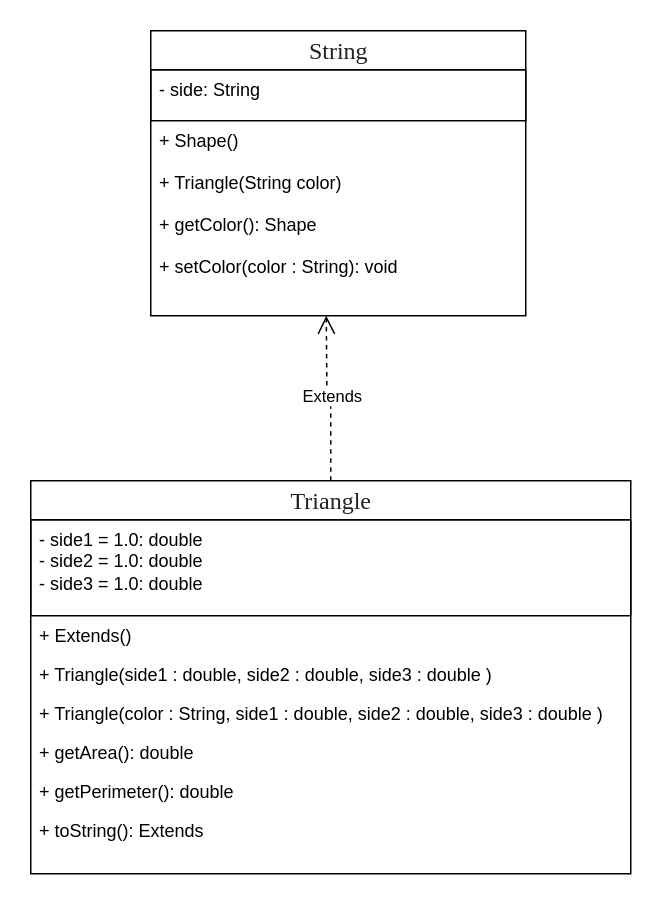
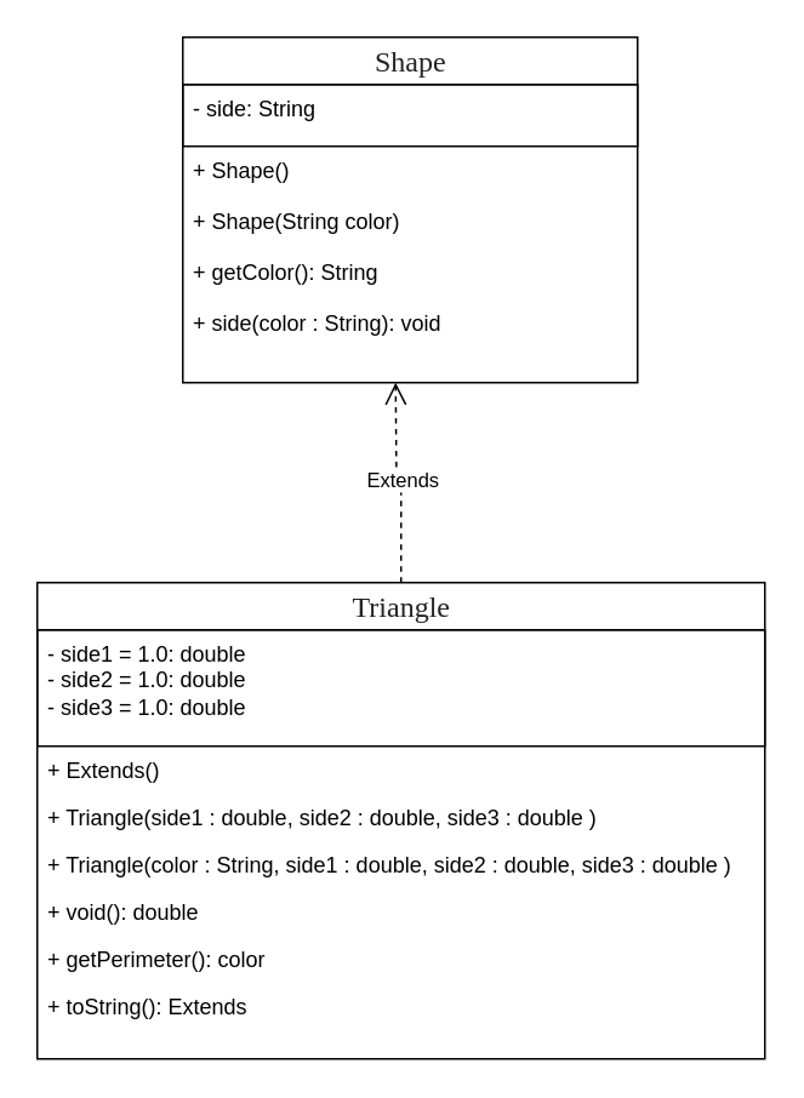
  <mxCell id="0" />
  <mxCell id="1" parent="0" />
  <mxCell id="2" value="&lt;span style=&quot;color: rgb(34, 34, 34); font-family: &amp;quot;Roboto Flex&amp;quot;; font-size: 16px; text-align: left; text-wrap: wrap; background-color: rgb(255, 255, 255);&quot;&gt;Triangle&lt;/span&gt;" style="swimlane;html=1;fontStyle=0;childLayout=stackLayout;horizontal=1;startSize=26;fillColor=none;horizontalStack=0;resizeParent=1;resizeLast=0;collapsible=1;marginBottom=0;swimlaneFillColor=#ffffff;rounded=0;shadow=0;comic=0;labelBackgroundColor=none;strokeWidth=1;fontFamily=Verdana;fontSize=10;align=center;" vertex="1" parent="1"><mxGeometry x="20" y="320" width="400" height="262" as="geometry" /></mxCell>
  <mxCell id="3" value="- side1 = 1.0: double&lt;div&gt;&lt;div&gt;- side2 = 1.0: double&lt;br&gt;&lt;/div&gt;&lt;div&gt;- side3 = 1.0: double&lt;/div&gt;&lt;/div&gt;" style="text;html=1;strokeColor=#000000;fillColor=none;align=left;verticalAlign=top;spacingLeft=4;spacingRight=4;whiteSpace=wrap;overflow=hidden;rotatable=0;points=[[0,0.5],[1,0.5]];portConstraint=eastwest;" vertex="1" parent="2"><mxGeometry y="26" width="400" height="64" as="geometry" /></mxCell>
  <mxCell id="4" value="+ Extends()" style="text;html=1;strokeColor=none;fillColor=none;align=left;verticalAlign=top;spacingLeft=4;spacingRight=4;whiteSpace=wrap;overflow=hidden;rotatable=0;points=[[0,0.5],[1,0.5]];portConstraint=eastwest;" vertex="1" parent="2"><mxGeometry y="90" width="400" height="26" as="geometry" /></mxCell>
  <mxCell id="5" value="+ Triangle(side1 : double, side2 : double, side3 : double )" style="text;html=1;strokeColor=none;fillColor=none;align=left;verticalAlign=top;spacingLeft=4;spacingRight=4;whiteSpace=wrap;overflow=hidden;rotatable=0;points=[[0,0.5],[1,0.5]];portConstraint=eastwest;" vertex="1" parent="2"><mxGeometry y="116" width="400" height="26" as="geometry" /></mxCell>
  <mxCell id="6" value="+ Triangle(color : String, side1 : double, side2 : double, side3 : double )" style="text;html=1;strokeColor=none;fillColor=none;align=left;verticalAlign=top;spacingLeft=4;spacingRight=4;whiteSpace=wrap;overflow=hidden;rotatable=0;points=[[0,0.5],[1,0.5]];portConstraint=eastwest;" vertex="1" parent="2"><mxGeometry y="142" width="400" height="26" as="geometry" /></mxCell>
- <mxCell id="7" value="+ getArea(): double" style="text;html=1;strokeColor=none;fillColor=none;align=left;verticalAlign=top;spacingLeft=4;spacingRight=4;whiteSpace=wrap;overflow=hidden;rotatable=0;points=[[0,0.5],[1,0.5]];portConstraint=eastwest;" vertex="1" parent="2"><mxGeometry y="168" width="400" height="26" as="geometry" /></mxCell>
- <mxCell id="8" value="+ getPerimeter(): double" style="text;html=1;strokeColor=none;fillColor=none;align=left;verticalAlign=top;spacingLeft=4;spacingRight=4;whiteSpace=wrap;overflow=hidden;rotatable=0;points=[[0,0.5],[1,0.5]];portConstraint=eastwest;" vertex="1" parent="2"><mxGeometry y="194" width="400" height="26" as="geometry" /></mxCell>
+ <mxCell id="7" value="+ void(): double" style="text;html=1;strokeColor=none;fillColor=none;align=left;verticalAlign=top;spacingLeft=4;spacingRight=4;whiteSpace=wrap;overflow=hidden;rotatable=0;points=[[0,0.5],[1,0.5]];portConstraint=eastwest;" vertex="1" parent="2"><mxGeometry y="168" width="400" height="26" as="geometry" /></mxCell>
+ <mxCell id="8" value="+ getPerimeter(): color" style="text;html=1;strokeColor=none;fillColor=none;align=left;verticalAlign=top;spacingLeft=4;spacingRight=4;whiteSpace=wrap;overflow=hidden;rotatable=0;points=[[0,0.5],[1,0.5]];portConstraint=eastwest;" vertex="1" parent="2"><mxGeometry y="194" width="400" height="26" as="geometry" /></mxCell>
  <mxCell id="9" value="+ toString(): Extends" style="text;html=1;strokeColor=none;fillColor=none;align=left;verticalAlign=top;spacingLeft=4;spacingRight=4;whiteSpace=wrap;overflow=hidden;rotatable=0;points=[[0,0.5],[1,0.5]];portConstraint=eastwest;" vertex="1" parent="2"><mxGeometry y="220" width="400" height="42" as="geometry" /></mxCell>
- <mxCell id="10" value="&lt;span style=&quot;color: rgb(34, 34, 34); font-family: &amp;quot;Roboto Flex&amp;quot;; font-size: 16px; text-align: left; text-wrap: wrap; background-color: rgb(255, 255, 255);&quot;&gt;String&lt;/span&gt;" style="swimlane;html=1;fontStyle=0;childLayout=stackLayout;horizontal=1;startSize=26;fillColor=none;horizontalStack=0;resizeParent=1;resizeLast=0;collapsible=1;marginBottom=0;swimlaneFillColor=#ffffff;rounded=0;shadow=0;comic=0;labelBackgroundColor=none;strokeWidth=1;fontFamily=Verdana;fontSize=10;align=center;" vertex="1" parent="1"><mxGeometry x="100" y="20" width="250" height="190" as="geometry" /></mxCell>
+ <mxCell id="10" value="&lt;span style=&quot;color: rgb(34, 34, 34); font-family: &amp;quot;Roboto Flex&amp;quot;; font-size: 16px; text-align: left; text-wrap: wrap; background-color: rgb(255, 255, 255);&quot;&gt;Shape&lt;/span&gt;" style="swimlane;html=1;fontStyle=0;childLayout=stackLayout;horizontal=1;startSize=26;fillColor=none;horizontalStack=0;resizeParent=1;resizeLast=0;collapsible=1;marginBottom=0;swimlaneFillColor=#ffffff;rounded=0;shadow=0;comic=0;labelBackgroundColor=none;strokeWidth=1;fontFamily=Verdana;fontSize=10;align=center;" vertex="1" parent="1"><mxGeometry x="100" y="20" width="250" height="190" as="geometry" /></mxCell>
  <mxCell id="11" value="&lt;div&gt;&lt;div&gt;- side: String&lt;/div&gt;&lt;/div&gt;" style="text;html=1;strokeColor=#000000;fillColor=none;align=left;verticalAlign=top;spacingLeft=4;spacingRight=4;whiteSpace=wrap;overflow=hidden;rotatable=0;points=[[0,0.5],[1,0.5]];portConstraint=eastwest;" vertex="1" parent="10"><mxGeometry y="26" width="250" height="34" as="geometry" /></mxCell>
  <mxCell id="12" value="+ Shape()&amp;nbsp;" style="text;html=1;strokeColor=none;fillColor=none;align=left;verticalAlign=top;spacingLeft=4;spacingRight=4;whiteSpace=wrap;overflow=hidden;rotatable=0;points=[[0,0.5],[1,0.5]];portConstraint=eastwest;" vertex="1" parent="10"><mxGeometry y="60" width="250" height="28" as="geometry" /></mxCell>
- <mxCell id="13" value="+ Triangle(String color)&amp;nbsp;" style="text;html=1;strokeColor=none;fillColor=none;align=left;verticalAlign=top;spacingLeft=4;spacingRight=4;whiteSpace=wrap;overflow=hidden;rotatable=0;points=[[0,0.5],[1,0.5]];portConstraint=eastwest;" vertex="1" parent="10"><mxGeometry y="88" width="250" height="28" as="geometry" /></mxCell>
- <mxCell id="14" value="+ getColor&lt;span style=&quot;background-color: initial;&quot;&gt;(): Shape&amp;nbsp;&lt;/span&gt;" style="text;html=1;strokeColor=none;fillColor=none;align=left;verticalAlign=top;spacingLeft=4;spacingRight=4;whiteSpace=wrap;overflow=hidden;rotatable=0;points=[[0,0.5],[1,0.5]];portConstraint=eastwest;" vertex="1" parent="10"><mxGeometry y="116" width="250" height="28" as="geometry" /></mxCell>
- <mxCell id="15" value="+ setColor(color : String): void&amp;nbsp;" style="text;html=1;strokeColor=none;fillColor=none;align=left;verticalAlign=top;spacingLeft=4;spacingRight=4;whiteSpace=wrap;overflow=hidden;rotatable=0;points=[[0,0.5],[1,0.5]];portConstraint=eastwest;" vertex="1" parent="10"><mxGeometry y="144" width="250" height="28" as="geometry" /></mxCell>
+ <mxCell id="13" value="+ Shape(String color)&amp;nbsp;" style="text;html=1;strokeColor=none;fillColor=none;align=left;verticalAlign=top;spacingLeft=4;spacingRight=4;whiteSpace=wrap;overflow=hidden;rotatable=0;points=[[0,0.5],[1,0.5]];portConstraint=eastwest;" vertex="1" parent="10"><mxGeometry y="88" width="250" height="28" as="geometry" /></mxCell>
+ <mxCell id="14" value="+ getColor&lt;span style=&quot;background-color: initial;&quot;&gt;(): String&amp;nbsp;&lt;/span&gt;" style="text;html=1;strokeColor=none;fillColor=none;align=left;verticalAlign=top;spacingLeft=4;spacingRight=4;whiteSpace=wrap;overflow=hidden;rotatable=0;points=[[0,0.5],[1,0.5]];portConstraint=eastwest;" vertex="1" parent="10"><mxGeometry y="116" width="250" height="28" as="geometry" /></mxCell>
+ <mxCell id="15" value="+ side(color : String): void&amp;nbsp;" style="text;html=1;strokeColor=none;fillColor=none;align=left;verticalAlign=top;spacingLeft=4;spacingRight=4;whiteSpace=wrap;overflow=hidden;rotatable=0;points=[[0,0.5],[1,0.5]];portConstraint=eastwest;" vertex="1" parent="10"><mxGeometry y="144" width="250" height="28" as="geometry" /></mxCell>
  <mxCell id="16" style="edgeStyle=orthogonalEdgeStyle;rounded=0;html=1;dashed=1;labelBackgroundColor=none;startFill=0;endArrow=open;endFill=0;endSize=10;fontFamily=Verdana;fontSize=10;exitX=0.5;exitY=0;exitDx=0;exitDy=0;" edge="1" parent="1" source="2"><mxGeometry relative="1" as="geometry"><Array as="points" /><mxPoint x="420" y="290" as="sourcePoint" /><mxPoint x="217" y="210" as="targetPoint" /></mxGeometry></mxCell>
  <mxCell id="17" value="Extends" style="edgeLabel;html=1;align=center;verticalAlign=middle;resizable=0;points=[];" vertex="1" connectable="0" parent="16"><mxGeometry x="0.054" y="2" relative="1" as="geometry"><mxPoint x="5" as="offset" /></mxGeometry></mxCell>
